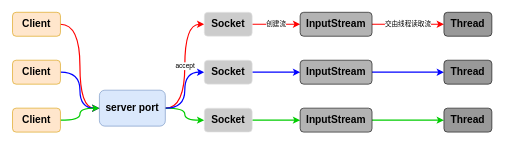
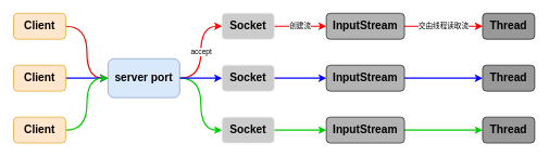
  <mxCell id="0" />
  <mxCell id="1" parent="0" />
  <mxCell id="2" value="accept" style="edgeStyle=orthogonalEdgeStyle;rounded=0;orthogonalLoop=1;jettySize=auto;html=1;exitX=1;exitY=0.5;exitDx=0;exitDy=0;entryX=0;entryY=0.5;entryDx=0;entryDy=0;curved=1;strokeColor=#FF0000;strokeWidth=2;" parent="1" source="5" target="7" edge="1"><mxGeometry relative="1" as="geometry" /></mxCell>
  <mxCell id="3" style="edgeStyle=orthogonalEdgeStyle;curved=1;rounded=0;orthogonalLoop=1;jettySize=auto;html=1;exitX=1;exitY=0.5;exitDx=0;exitDy=0;entryX=0;entryY=0.5;entryDx=0;entryDy=0;strokeColor=#00CC00;strokeWidth=2;" parent="1" source="5" target="11" edge="1"><mxGeometry relative="1" as="geometry" /></mxCell>
  <mxCell id="4" style="edgeStyle=orthogonalEdgeStyle;curved=1;rounded=0;orthogonalLoop=1;jettySize=auto;html=1;exitX=1;exitY=0.5;exitDx=0;exitDy=0;entryX=0;entryY=0.5;entryDx=0;entryDy=0;strokeColor=#0000FF;strokeWidth=2;" parent="1" source="5" target="9" edge="1"><mxGeometry relative="1" as="geometry" /></mxCell>
- <mxCell id="5" value="&lt;b&gt;&lt;font style=&quot;font-size: 17px&quot;&gt;server port&lt;/font&gt;&lt;/b&gt;" style="rounded=1;whiteSpace=wrap;html=1;fillColor=#dae8fc;strokeColor=#6c8ebf;" parent="1" vertex="1"><mxGeometry x="165" y="150" width="110" height="60" as="geometry" /></mxCell>
+ <mxCell id="5" value="&lt;b&gt;&lt;font style=&quot;font-size: 17px&quot;&gt;server port&lt;/font&gt;&lt;/b&gt;" style="rounded=1;whiteSpace=wrap;html=1;fillColor=#dae8fc;strokeColor=#6c8ebf;" parent="1" vertex="1"><mxGeometry x="165" y="90" width="110" height="60" as="geometry" /></mxCell>
  <mxCell id="6" value="创建流" style="edgeStyle=orthogonalEdgeStyle;curved=1;rounded=0;orthogonalLoop=1;jettySize=auto;html=1;exitX=1;exitY=0.5;exitDx=0;exitDy=0;entryX=0;entryY=0.5;entryDx=0;entryDy=0;strokeColor=#FF0000;strokeWidth=2;" parent="1" source="7" target="19" edge="1"><mxGeometry relative="1" as="geometry" /></mxCell>
  <mxCell id="7" value="&lt;b&gt;&lt;font style=&quot;font-size: 17px&quot;&gt;Socket&lt;/font&gt;&lt;/b&gt;" style="rounded=1;whiteSpace=wrap;html=1;strokeColor=#E6E6E6;fillColor=#CCCCCC;" parent="1" vertex="1"><mxGeometry x="340" y="20" width="80" height="40" as="geometry" /></mxCell>
  <mxCell id="8" style="edgeStyle=orthogonalEdgeStyle;curved=1;rounded=0;orthogonalLoop=1;jettySize=auto;html=1;exitX=1;exitY=0.5;exitDx=0;exitDy=0;entryX=0;entryY=0.5;entryDx=0;entryDy=0;strokeColor=#0000FF;strokeWidth=2;" parent="1" source="9" target="21" edge="1"><mxGeometry relative="1" as="geometry" /></mxCell>
  <mxCell id="9" value="&lt;b&gt;&lt;font style=&quot;font-size: 17px&quot;&gt;Socket&lt;/font&gt;&lt;/b&gt;" style="rounded=1;whiteSpace=wrap;html=1;strokeColor=#E6E6E6;fillColor=#CCCCCC;" parent="1" vertex="1"><mxGeometry x="340" y="100" width="80" height="40" as="geometry" /></mxCell>
  <mxCell id="10" style="edgeStyle=orthogonalEdgeStyle;curved=1;rounded=0;orthogonalLoop=1;jettySize=auto;html=1;exitX=1;exitY=0.5;exitDx=0;exitDy=0;entryX=0;entryY=0.5;entryDx=0;entryDy=0;strokeColor=#00CC00;strokeWidth=2;" parent="1" source="11" target="23" edge="1"><mxGeometry relative="1" as="geometry" /></mxCell>
  <mxCell id="11" value="&lt;b&gt;&lt;font style=&quot;font-size: 17px&quot;&gt;Socket&lt;/font&gt;&lt;/b&gt;" style="rounded=1;whiteSpace=wrap;html=1;strokeColor=#E6E6E6;fillColor=#CCCCCC;" parent="1" vertex="1"><mxGeometry x="340" y="180" width="80" height="40" as="geometry" /></mxCell>
  <mxCell id="12" style="edgeStyle=orthogonalEdgeStyle;curved=1;rounded=0;orthogonalLoop=1;jettySize=auto;html=1;exitX=1;exitY=0.5;exitDx=0;exitDy=0;entryX=0;entryY=0.5;entryDx=0;entryDy=0;strokeColor=#FF0000;strokeWidth=2;" parent="1" source="13" target="5" edge="1"><mxGeometry relative="1" as="geometry" /></mxCell>
  <mxCell id="13" value="&lt;b&gt;&lt;font style=&quot;font-size: 17px&quot;&gt;Client&lt;/font&gt;&lt;/b&gt;" style="rounded=1;whiteSpace=wrap;html=1;fillColor=#ffe6cc;strokeColor=#d79b00;" parent="1" vertex="1"><mxGeometry x="20" y="20" width="80" height="40" as="geometry" /></mxCell>
  <mxCell id="14" style="edgeStyle=orthogonalEdgeStyle;curved=1;rounded=0;orthogonalLoop=1;jettySize=auto;html=1;exitX=1;exitY=0.5;exitDx=0;exitDy=0;entryX=0;entryY=0.5;entryDx=0;entryDy=0;strokeColor=#0000FF;strokeWidth=2;" parent="1" source="15" target="5" edge="1"><mxGeometry relative="1" as="geometry"><mxPoint x="160" y="120" as="targetPoint" /></mxGeometry></mxCell>
  <mxCell id="15" value="&lt;b&gt;&lt;font style=&quot;font-size: 17px&quot;&gt;Client&lt;/font&gt;&lt;/b&gt;" style="rounded=1;whiteSpace=wrap;html=1;fillColor=#ffe6cc;strokeColor=#d79b00;" parent="1" vertex="1"><mxGeometry x="20" y="100" width="80" height="40" as="geometry" /></mxCell>
  <mxCell id="16" style="edgeStyle=orthogonalEdgeStyle;curved=1;rounded=0;orthogonalLoop=1;jettySize=auto;html=1;exitX=1;exitY=0.5;exitDx=0;exitDy=0;entryX=0;entryY=0.5;entryDx=0;entryDy=0;strokeColor=#00CC00;strokeWidth=2;" parent="1" source="17" target="5" edge="1"><mxGeometry relative="1" as="geometry" /></mxCell>
  <mxCell id="17" value="&lt;b&gt;&lt;font style=&quot;font-size: 17px&quot;&gt;Client&lt;/font&gt;&lt;/b&gt;" style="rounded=1;whiteSpace=wrap;html=1;fillColor=#ffe6cc;strokeColor=#d79b00;" parent="1" vertex="1"><mxGeometry x="20" y="180" width="80" height="40" as="geometry" /></mxCell>
  <mxCell id="18" value="交由线程读取流" style="edgeStyle=orthogonalEdgeStyle;curved=1;rounded=0;orthogonalLoop=1;jettySize=auto;html=1;exitX=1;exitY=0.5;exitDx=0;exitDy=0;entryX=0;entryY=0.5;entryDx=0;entryDy=0;strokeColor=#FF0000;strokeWidth=2;" parent="1" source="19" target="24" edge="1"><mxGeometry relative="1" as="geometry" /></mxCell>
  <mxCell id="19" value="&lt;b&gt;&lt;font style=&quot;font-size: 17px&quot;&gt;InputStream&lt;/font&gt;&lt;/b&gt;" style="rounded=1;whiteSpace=wrap;html=1;fillColor=#B3B3B3;" parent="1" vertex="1"><mxGeometry x="500" y="20" width="120" height="40" as="geometry" /></mxCell>
  <mxCell id="20" style="edgeStyle=orthogonalEdgeStyle;curved=1;rounded=0;orthogonalLoop=1;jettySize=auto;html=1;exitX=1;exitY=0.5;exitDx=0;exitDy=0;entryX=0;entryY=0.5;entryDx=0;entryDy=0;strokeColor=#0000FF;strokeWidth=2;" parent="1" source="21" target="25" edge="1"><mxGeometry relative="1" as="geometry" /></mxCell>
  <mxCell id="21" value="&lt;b&gt;&lt;font style=&quot;font-size: 17px&quot;&gt;InputStream&lt;/font&gt;&lt;/b&gt;" style="rounded=1;whiteSpace=wrap;html=1;fillColor=#B3B3B3;" parent="1" vertex="1"><mxGeometry x="500" y="100" width="120" height="40" as="geometry" /></mxCell>
  <mxCell id="22" style="edgeStyle=orthogonalEdgeStyle;curved=1;rounded=0;orthogonalLoop=1;jettySize=auto;html=1;exitX=1;exitY=0.5;exitDx=0;exitDy=0;entryX=0;entryY=0.5;entryDx=0;entryDy=0;strokeColor=#00CC00;strokeWidth=2;" parent="1" source="23" target="26" edge="1"><mxGeometry relative="1" as="geometry" /></mxCell>
  <mxCell id="23" value="&lt;b&gt;&lt;font style=&quot;font-size: 17px&quot;&gt;InputStream&lt;/font&gt;&lt;/b&gt;" style="rounded=1;whiteSpace=wrap;html=1;fillColor=#B3B3B3;" parent="1" vertex="1"><mxGeometry x="500" y="180" width="120" height="40" as="geometry" /></mxCell>
  <mxCell id="24" value="&lt;b&gt;&lt;font style=&quot;font-size: 17px&quot;&gt;Thread&lt;/font&gt;&lt;/b&gt;" style="rounded=1;whiteSpace=wrap;html=1;fillColor=#999999;" parent="1" vertex="1"><mxGeometry x="740" y="20" width="80" height="40" as="geometry" /></mxCell>
  <mxCell id="25" value="&lt;b&gt;&lt;font style=&quot;font-size: 17px&quot;&gt;Thread&lt;/font&gt;&lt;/b&gt;" style="rounded=1;whiteSpace=wrap;html=1;fillColor=#999999;" parent="1" vertex="1"><mxGeometry x="740" y="100" width="80" height="40" as="geometry" /></mxCell>
  <mxCell id="26" value="&lt;b&gt;&lt;font style=&quot;font-size: 17px&quot;&gt;Thread&lt;/font&gt;&lt;/b&gt;" style="rounded=1;whiteSpace=wrap;html=1;fillColor=#999999;" parent="1" vertex="1"><mxGeometry x="740" y="180" width="80" height="40" as="geometry" /></mxCell>
